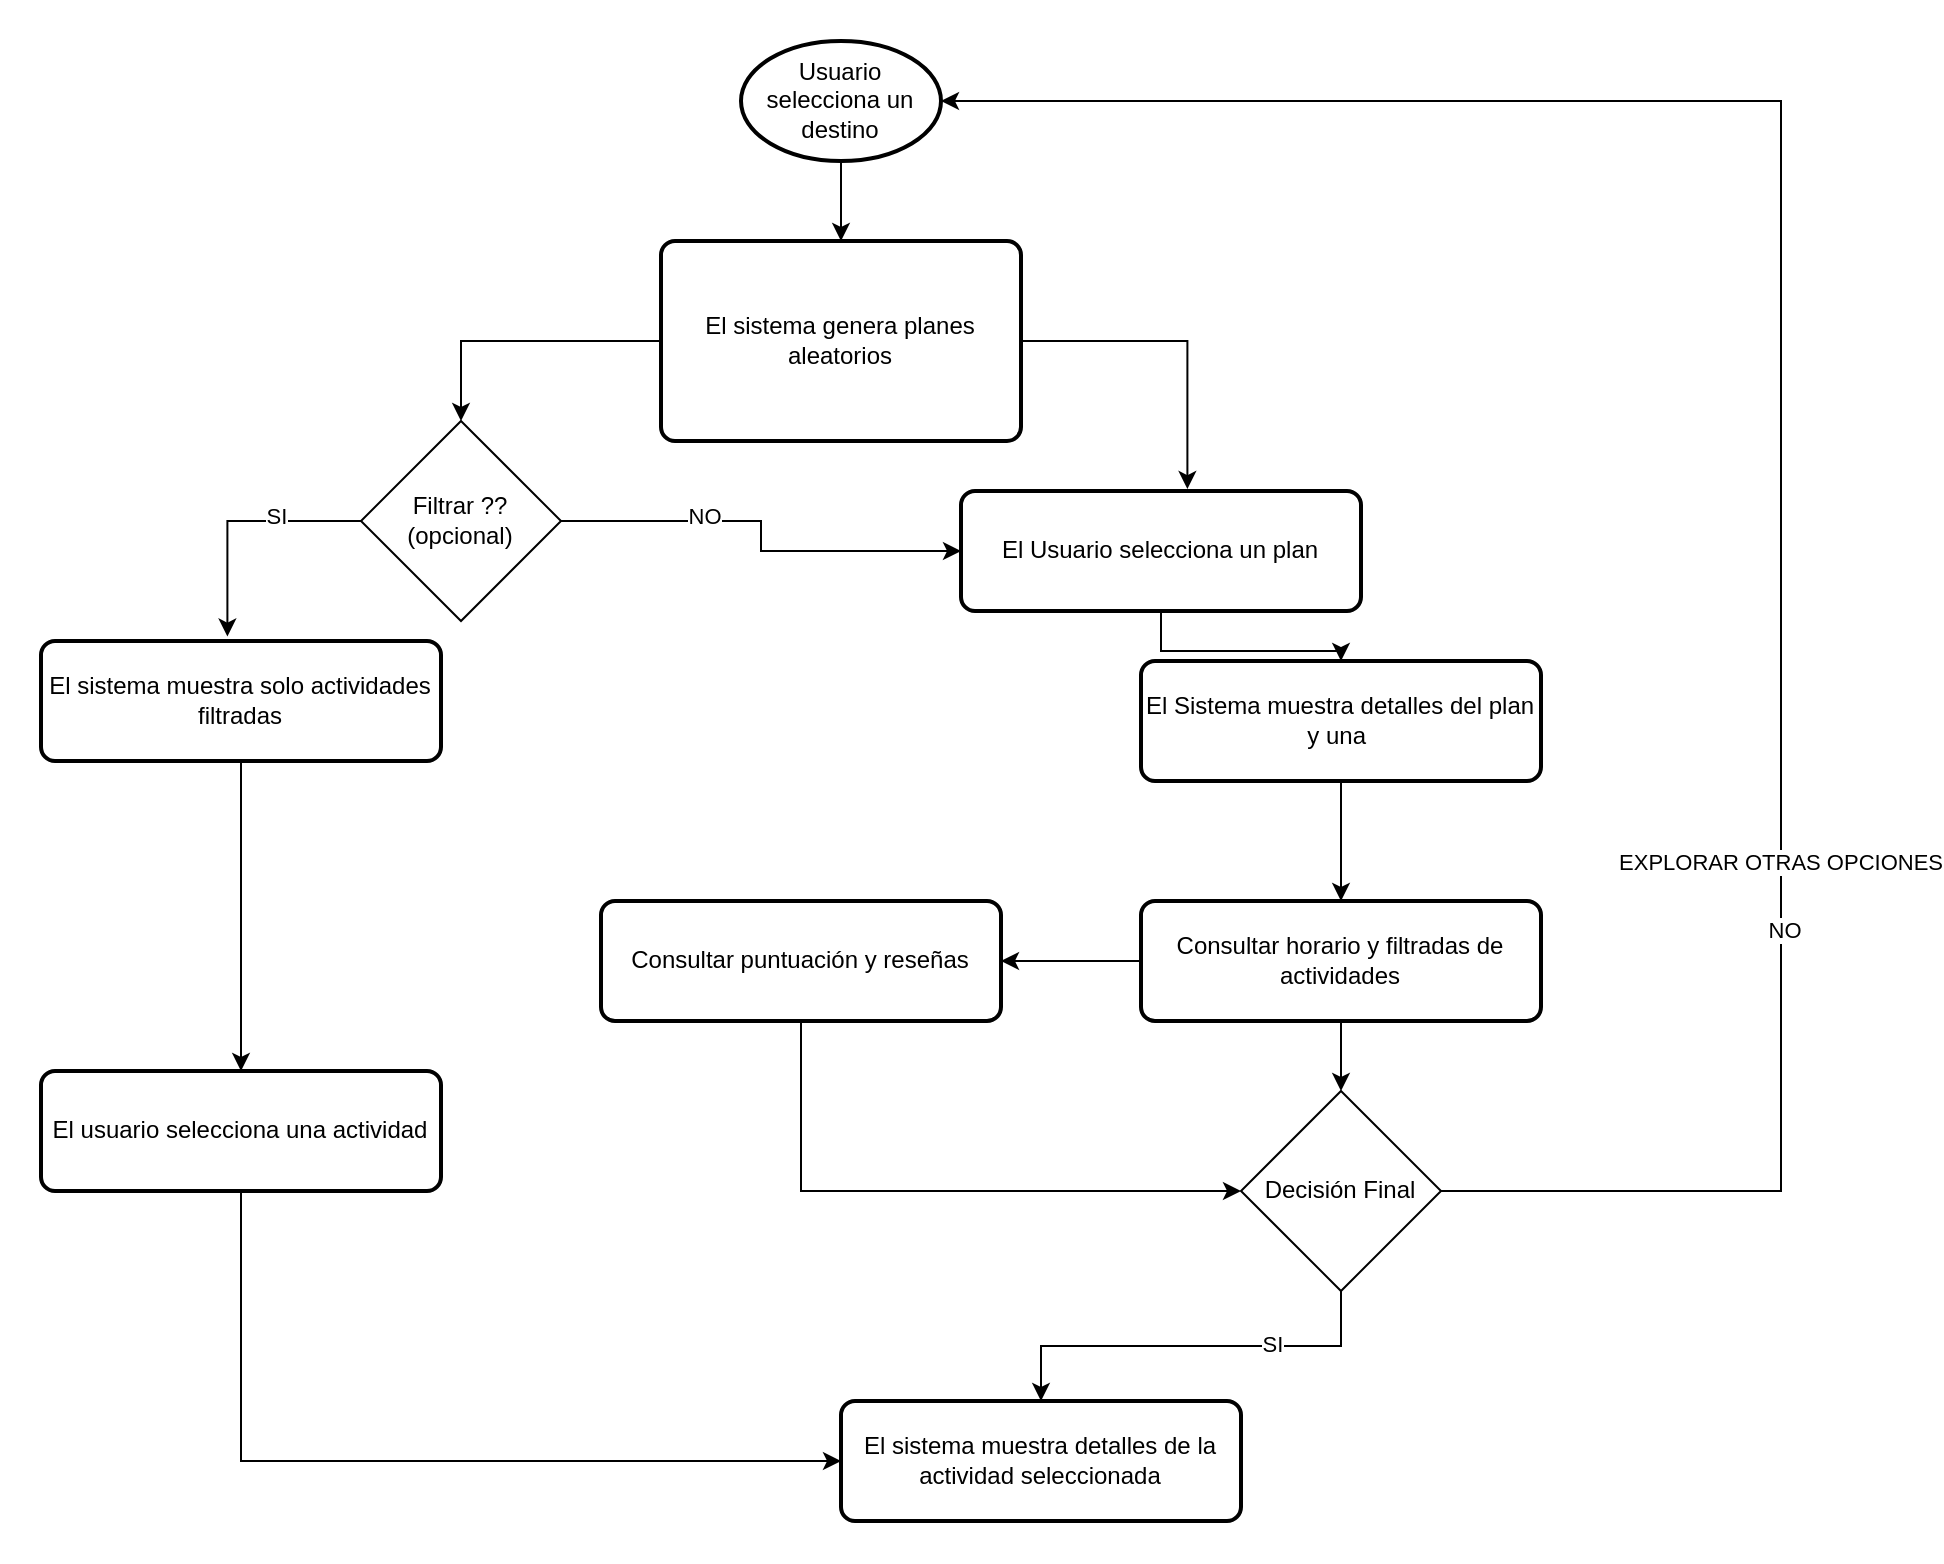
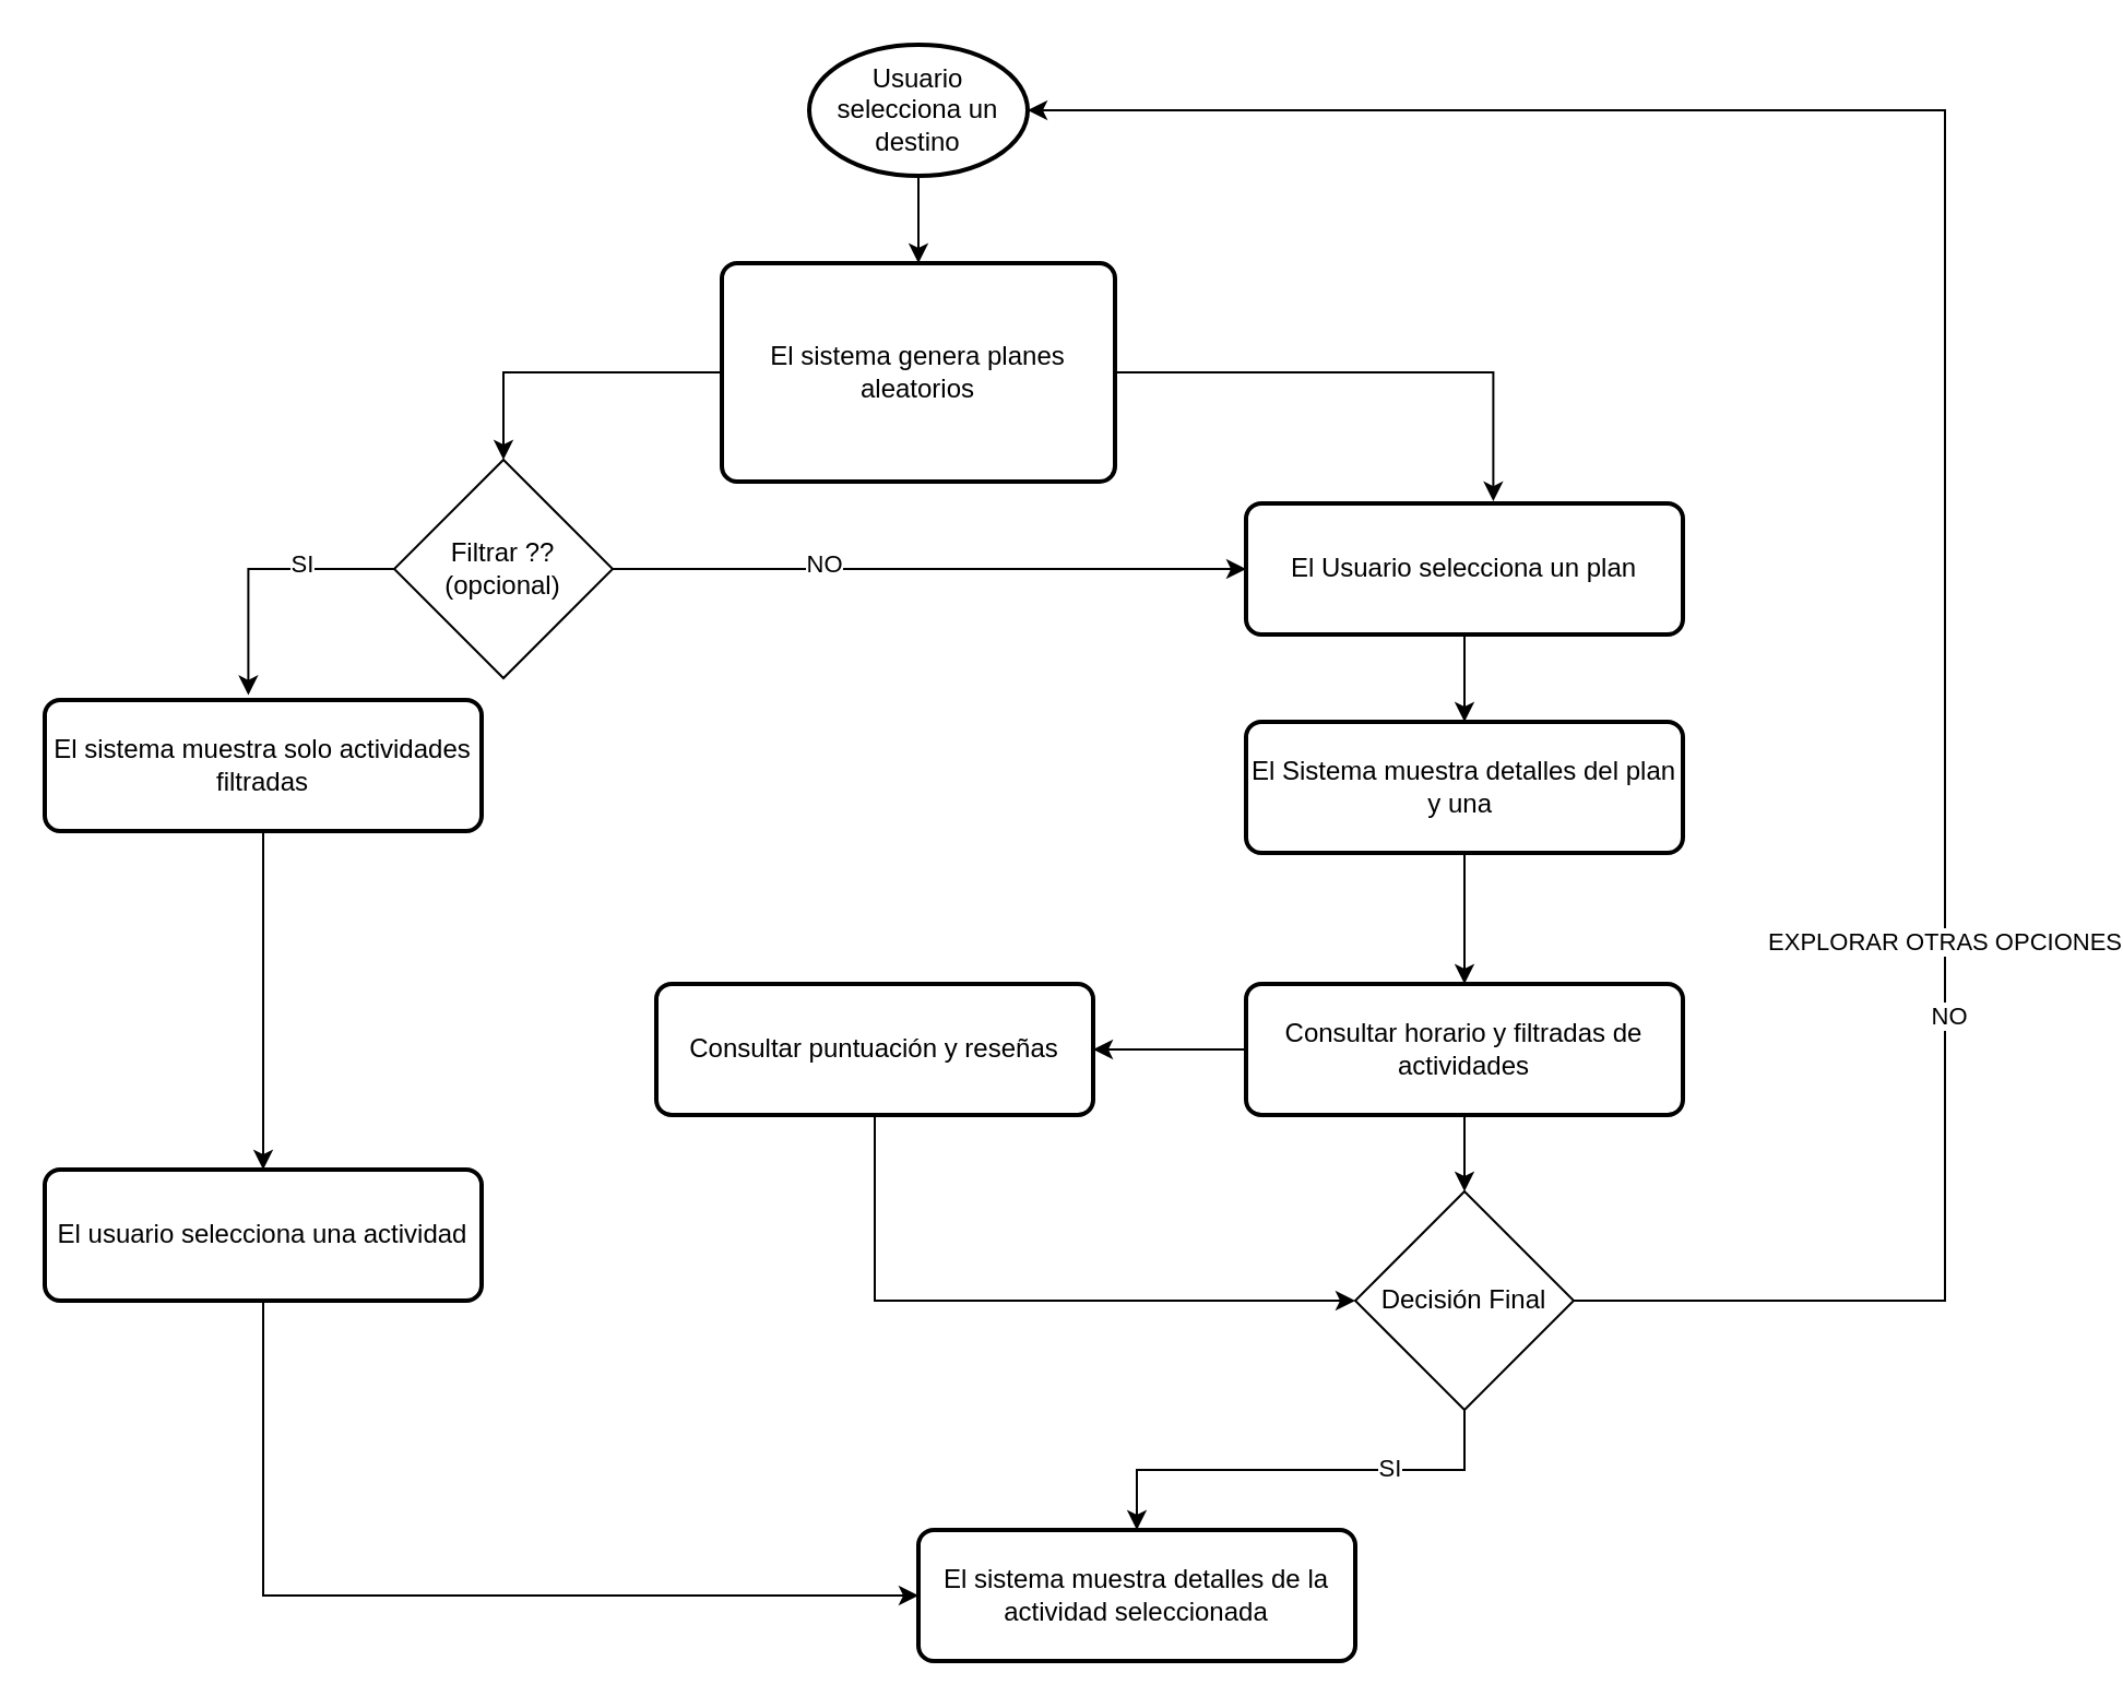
  <mxCell id="0" />
  <mxCell id="1" parent="0" />
  <mxCell id="2" style="edgeStyle=orthogonalEdgeStyle;rounded=0;orthogonalLoop=1;jettySize=auto;html=1;exitX=0.5;exitY=1;exitDx=0;exitDy=0;exitPerimeter=0;" parent="1" source="3" target="5" edge="1"><mxGeometry relative="1" as="geometry" /></mxCell>
  <mxCell id="3" value="Usuario selecciona un destino" style="strokeWidth=2;html=1;shape=mxgraph.flowchart.start_1;whiteSpace=wrap;" parent="1" vertex="1"><mxGeometry x="370" y="20" width="100" height="60" as="geometry" /></mxCell>
  <mxCell id="4" style="edgeStyle=orthogonalEdgeStyle;rounded=0;orthogonalLoop=1;jettySize=auto;html=1;exitX=0;exitY=0.5;exitDx=0;exitDy=0;entryX=0.5;entryY=0;entryDx=0;entryDy=0;" parent="1" source="5" target="8" edge="1"><mxGeometry relative="1" as="geometry" /></mxCell>
  <mxCell id="5" value="El sistema genera planes aleatorios" style="rounded=1;whiteSpace=wrap;html=1;absoluteArcSize=1;arcSize=14;strokeWidth=2;" parent="1" vertex="1"><mxGeometry x="330" y="120" width="180" height="100" as="geometry" /></mxCell>
  <mxCell id="6" style="edgeStyle=orthogonalEdgeStyle;rounded=0;orthogonalLoop=1;jettySize=auto;html=1;exitX=1;exitY=0.5;exitDx=0;exitDy=0;entryX=0;entryY=0.5;entryDx=0;entryDy=0;" parent="1" source="8" target="27" edge="1"><mxGeometry relative="1" as="geometry"><mxPoint x="320" y="330" as="targetPoint" /></mxGeometry></mxCell>
  <mxCell id="7" value="NO" style="edgeLabel;html=1;align=center;verticalAlign=middle;resizable=0;points=[];" parent="6" vertex="1" connectable="0"><mxGeometry x="-0.338" y="3" relative="1" as="geometry"><mxPoint as="offset" /></mxGeometry></mxCell>
  <mxCell id="8" value="Filtrar ??(opcional)" style="rhombus;whiteSpace=wrap;html=1;" parent="1" vertex="1"><mxGeometry x="180" y="210" width="100" height="100" as="geometry" /></mxCell>
  <mxCell id="9" style="edgeStyle=orthogonalEdgeStyle;rounded=0;orthogonalLoop=1;jettySize=auto;html=1;exitX=0.5;exitY=1;exitDx=0;exitDy=0;entryX=0.5;entryY=0;entryDx=0;entryDy=0;" parent="1" source="10" target="25" edge="1"><mxGeometry relative="1" as="geometry" /></mxCell>
  <mxCell id="10" value="El sistema muestra solo actividades filtradas" style="rounded=1;whiteSpace=wrap;html=1;absoluteArcSize=1;arcSize=14;strokeWidth=2;" parent="1" vertex="1"><mxGeometry y="320" width="200" height="60" as="geometry" x="20" /></mxCell>
  <mxCell id="11" style="edgeStyle=orthogonalEdgeStyle;rounded=0;orthogonalLoop=1;jettySize=auto;html=1;exitX=0.5;exitY=1;exitDx=0;exitDy=0;entryX=0.5;entryY=0;entryDx=0;entryDy=0;" parent="1" source="12" target="15" edge="1"><mxGeometry relative="1" as="geometry" /></mxCell>
  <mxCell id="12" value="El Sistema muestra detalles del plan y una&amp;nbsp;" style="rounded=1;whiteSpace=wrap;html=1;absoluteArcSize=1;arcSize=14;strokeWidth=2;" parent="1" vertex="1"><mxGeometry x="570" y="330" width="200" height="60" as="geometry" /></mxCell>
  <mxCell id="13" style="edgeStyle=orthogonalEdgeStyle;rounded=0;orthogonalLoop=1;jettySize=auto;html=1;exitX=0.5;exitY=1;exitDx=0;exitDy=0;entryX=0.5;entryY=0;entryDx=0;entryDy=0;" parent="1" source="15" target="21" edge="1"><mxGeometry relative="1" as="geometry" /></mxCell>
  <mxCell id="14" style="edgeStyle=orthogonalEdgeStyle;rounded=0;orthogonalLoop=1;jettySize=auto;html=1;exitX=0;exitY=0.5;exitDx=0;exitDy=0;entryX=1;entryY=0.5;entryDx=0;entryDy=0;" parent="1" source="15" target="23" edge="1"><mxGeometry relative="1" as="geometry" /></mxCell>
  <mxCell id="15" value="Consultar horario y filtradas de actividades" style="rounded=1;whiteSpace=wrap;html=1;absoluteArcSize=1;arcSize=14;strokeWidth=2;" parent="1" vertex="1"><mxGeometry x="570" y="450" width="200" height="60" as="geometry" /></mxCell>
  <mxCell id="16" value="El sistema muestra detalles de la actividad seleccionada" style="rounded=1;whiteSpace=wrap;html=1;absoluteArcSize=1;arcSize=14;strokeWidth=2;" parent="1" vertex="1"><mxGeometry x="420" y="700" width="200" height="60" as="geometry" /></mxCell>
  <mxCell id="17" style="edgeStyle=orthogonalEdgeStyle;rounded=0;orthogonalLoop=1;jettySize=auto;html=1;exitX=0;exitY=0.5;exitDx=0;exitDy=0;entryX=0.466;entryY=-0.037;entryDx=0;entryDy=0;entryPerimeter=0;" parent="1" source="8" target="10" edge="1"><mxGeometry relative="1" as="geometry" /></mxCell>
  <mxCell id="18" value="SI" style="edgeLabel;html=1;align=center;verticalAlign=middle;resizable=0;points=[];" parent="17" vertex="1" connectable="0"><mxGeometry x="-0.304" y="-3" relative="1" as="geometry"><mxPoint as="offset" /></mxGeometry></mxCell>
  <mxCell id="19" style="edgeStyle=orthogonalEdgeStyle;rounded=0;orthogonalLoop=1;jettySize=auto;html=1;exitX=0.5;exitY=1;exitDx=0;exitDy=0;entryX=0.5;entryY=0;entryDx=0;entryDy=0;" parent="1" source="21" target="16" edge="1"><mxGeometry relative="1" as="geometry" /></mxCell>
  <mxCell id="20" value="SI" style="edgeLabel;html=1;align=center;verticalAlign=middle;resizable=0;points=[];" parent="19" vertex="1" connectable="0"><mxGeometry x="-0.393" y="-1" relative="1" as="geometry"><mxPoint as="offset" /></mxGeometry></mxCell>
  <mxCell id="21" value="Decisión Final" style="rhombus;whiteSpace=wrap;html=1;" parent="1" vertex="1"><mxGeometry x="620" y="545" width="100" height="100" as="geometry" /></mxCell>
  <mxCell id="22" style="edgeStyle=orthogonalEdgeStyle;rounded=0;orthogonalLoop=1;jettySize=auto;html=1;exitX=0.5;exitY=1;exitDx=0;exitDy=0;entryX=0;entryY=0.5;entryDx=0;entryDy=0;" parent="1" source="23" target="21" edge="1"><mxGeometry relative="1" as="geometry" /></mxCell>
  <mxCell id="23" value="Consultar puntuación y reseñas" style="rounded=1;whiteSpace=wrap;html=1;absoluteArcSize=1;arcSize=14;strokeWidth=2;" parent="1" vertex="1"><mxGeometry x="300" y="450" width="200" height="60" as="geometry" /></mxCell>
  <mxCell id="24" style="edgeStyle=orthogonalEdgeStyle;rounded=0;orthogonalLoop=1;jettySize=auto;html=1;exitX=0.5;exitY=1;exitDx=0;exitDy=0;entryX=0;entryY=0.5;entryDx=0;entryDy=0;" parent="1" source="25" target="16" edge="1"><mxGeometry relative="1" as="geometry" /></mxCell>
  <mxCell id="25" value="El usuario selecciona una actividad" style="rounded=1;whiteSpace=wrap;html=1;absoluteArcSize=1;arcSize=14;strokeWidth=2;" parent="1" vertex="1"><mxGeometry y="535" width="200" height="60" as="geometry" x="20" /></mxCell>
  <mxCell id="26" style="edgeStyle=orthogonalEdgeStyle;rounded=0;orthogonalLoop=1;jettySize=auto;html=1;exitX=0.5;exitY=1;exitDx=0;exitDy=0;entryX=0.5;entryY=0;entryDx=0;entryDy=0;" parent="1" source="27" target="12" edge="1"><mxGeometry relative="1" as="geometry" /></mxCell>
- <mxCell id="27" value="El Usuario selecciona un plan" style="rounded=1;whiteSpace=wrap;html=1;absoluteArcSize=1;arcSize=14;strokeWidth=2;" parent="1" vertex="1"><mxGeometry x="480" y="245" width="200" height="60" as="geometry" /></mxCell>
+ <mxCell id="27" value="El Usuario selecciona un plan" style="rounded=1;whiteSpace=wrap;html=1;absoluteArcSize=1;arcSize=14;strokeWidth=2;" parent="1" vertex="1"><mxGeometry x="570" y="230" width="200" height="60" as="geometry" /></mxCell>
  <mxCell id="28" style="edgeStyle=orthogonalEdgeStyle;rounded=0;orthogonalLoop=1;jettySize=auto;html=1;exitX=1;exitY=0.5;exitDx=0;exitDy=0;entryX=0.566;entryY=-0.016;entryDx=0;entryDy=0;entryPerimeter=0;" parent="1" source="5" target="27" edge="1"><mxGeometry relative="1" as="geometry" /></mxCell>
  <mxCell id="29" style="edgeStyle=orthogonalEdgeStyle;rounded=0;orthogonalLoop=1;jettySize=auto;html=1;exitX=1;exitY=0.5;exitDx=0;exitDy=0;entryX=1;entryY=0.5;entryDx=0;entryDy=0;entryPerimeter=0;" parent="1" source="21" target="3" edge="1"><mxGeometry relative="1" as="geometry"><Array as="points"><mxPoint x="890" y="595" /><mxPoint x="890" y="50" /></Array><mxPoint x="760" y="595" as="sourcePoint" /><mxPoint x="560" y="50" as="targetPoint" /></mxGeometry></mxCell>
  <mxCell id="30" value="NO" style="edgeLabel;html=1;align=center;verticalAlign=middle;resizable=0;points=[];" parent="29" vertex="1" connectable="0"><mxGeometry x="-0.47" y="-1" relative="1" as="geometry"><mxPoint as="offset" /></mxGeometry></mxCell>
  <mxCell id="31" value="EXPLORAR OTRAS OPCIONES" style="edgeLabel;html=1;align=center;verticalAlign=middle;resizable=0;points=[];" parent="29" vertex="1" connectable="0"><mxGeometry x="-0.529" y="1" relative="1" as="geometry"><mxPoint y="-68" as="offset" /></mxGeometry></mxCell>
